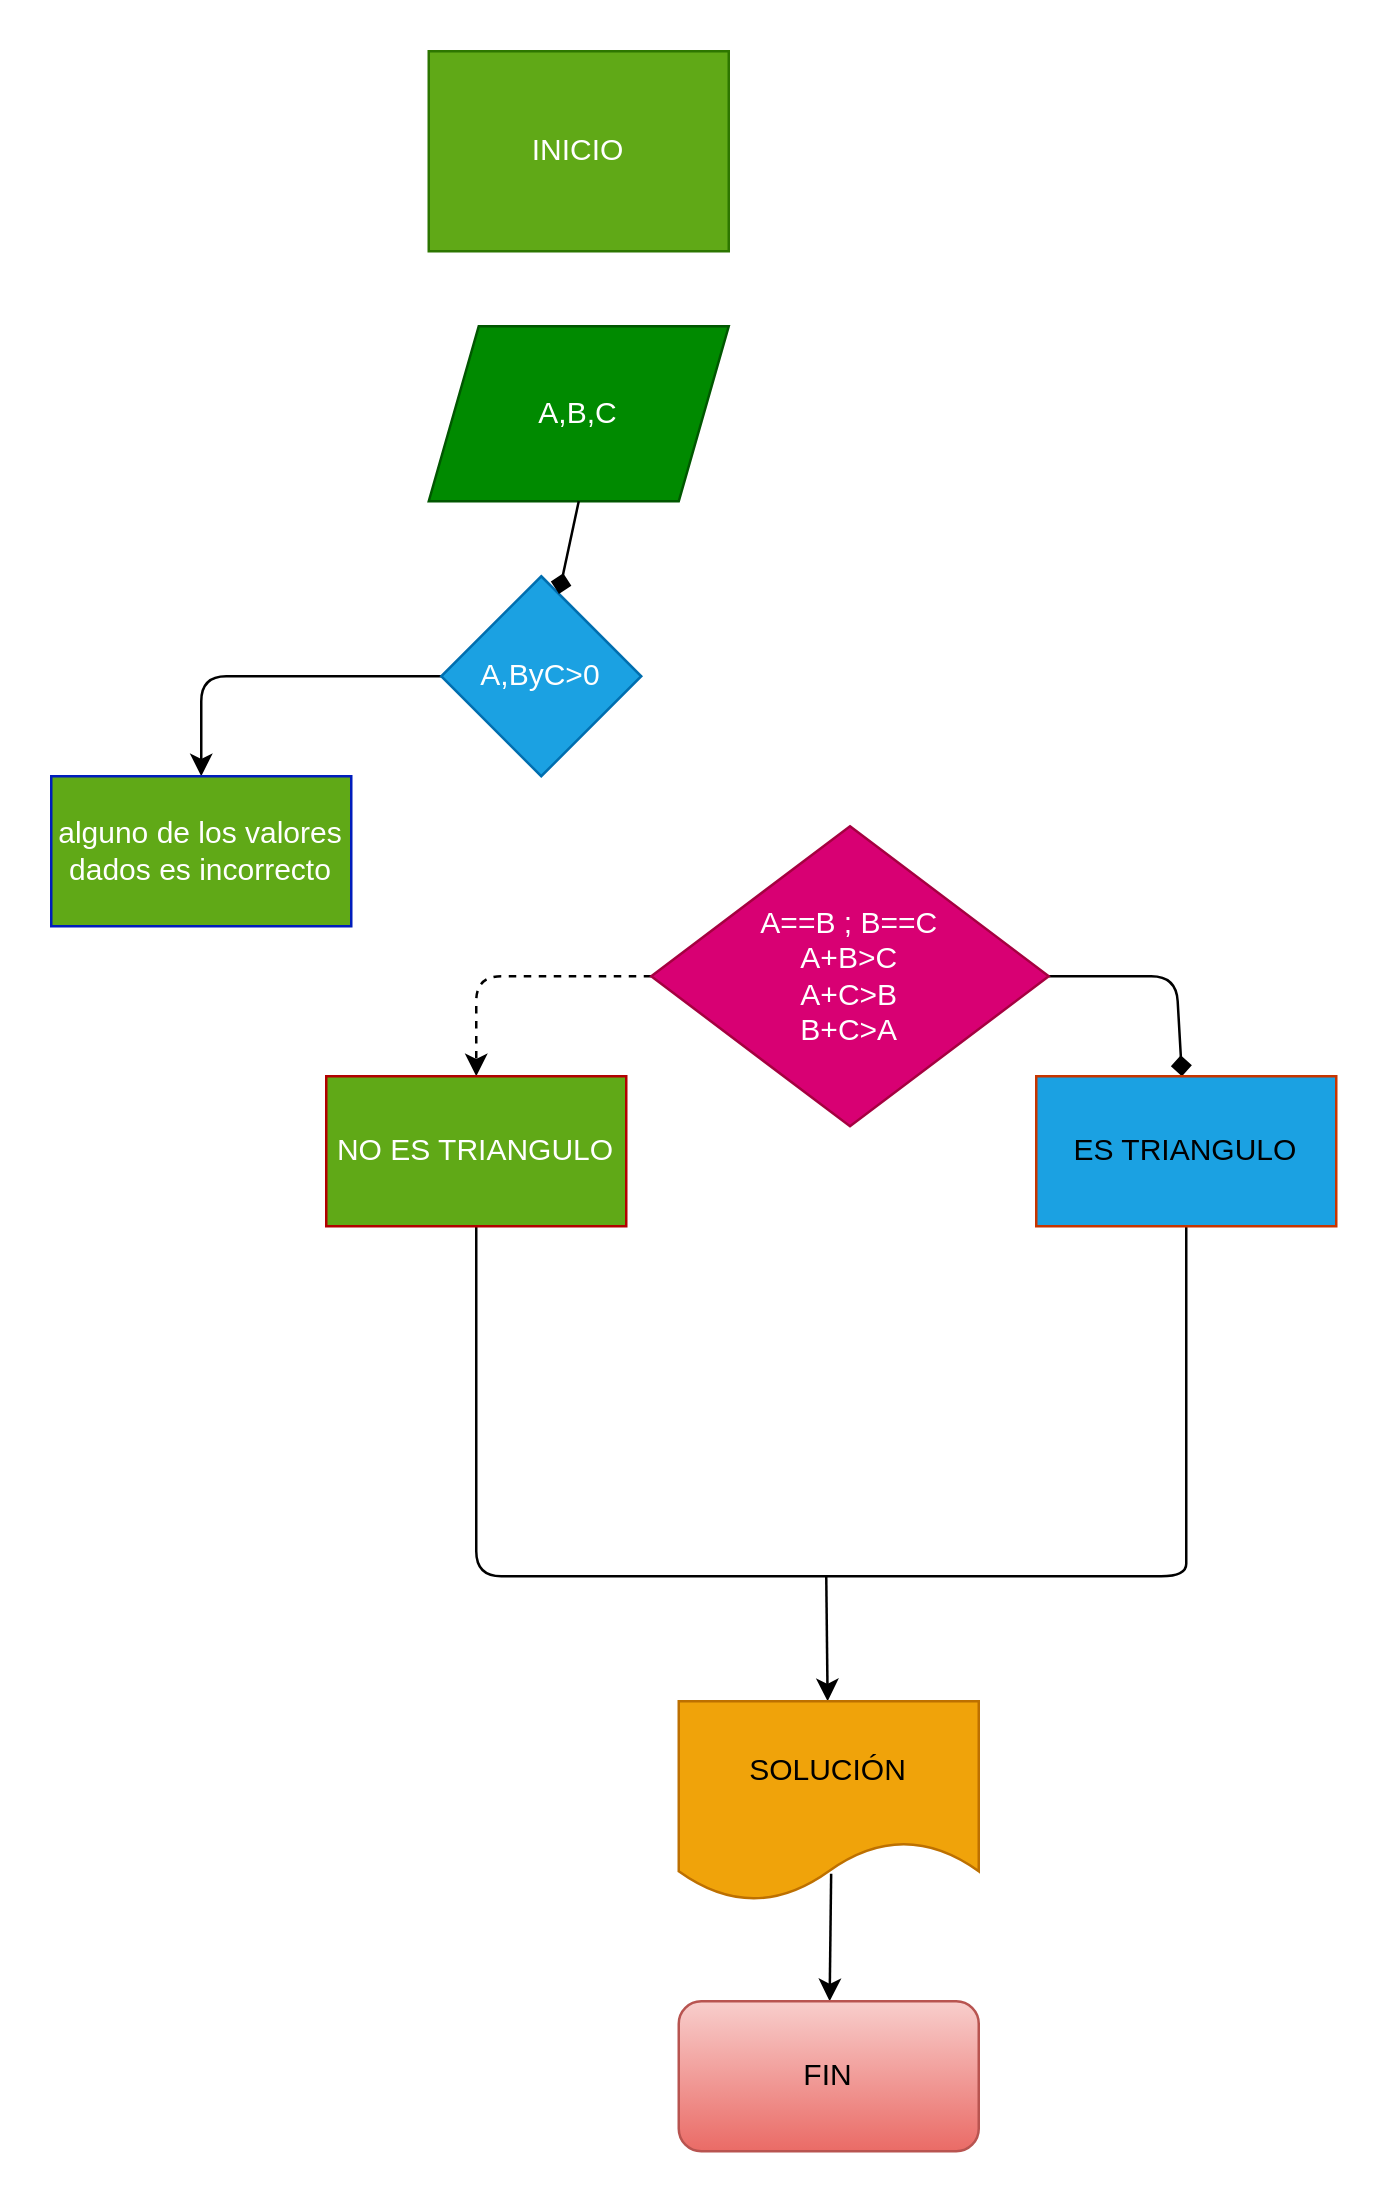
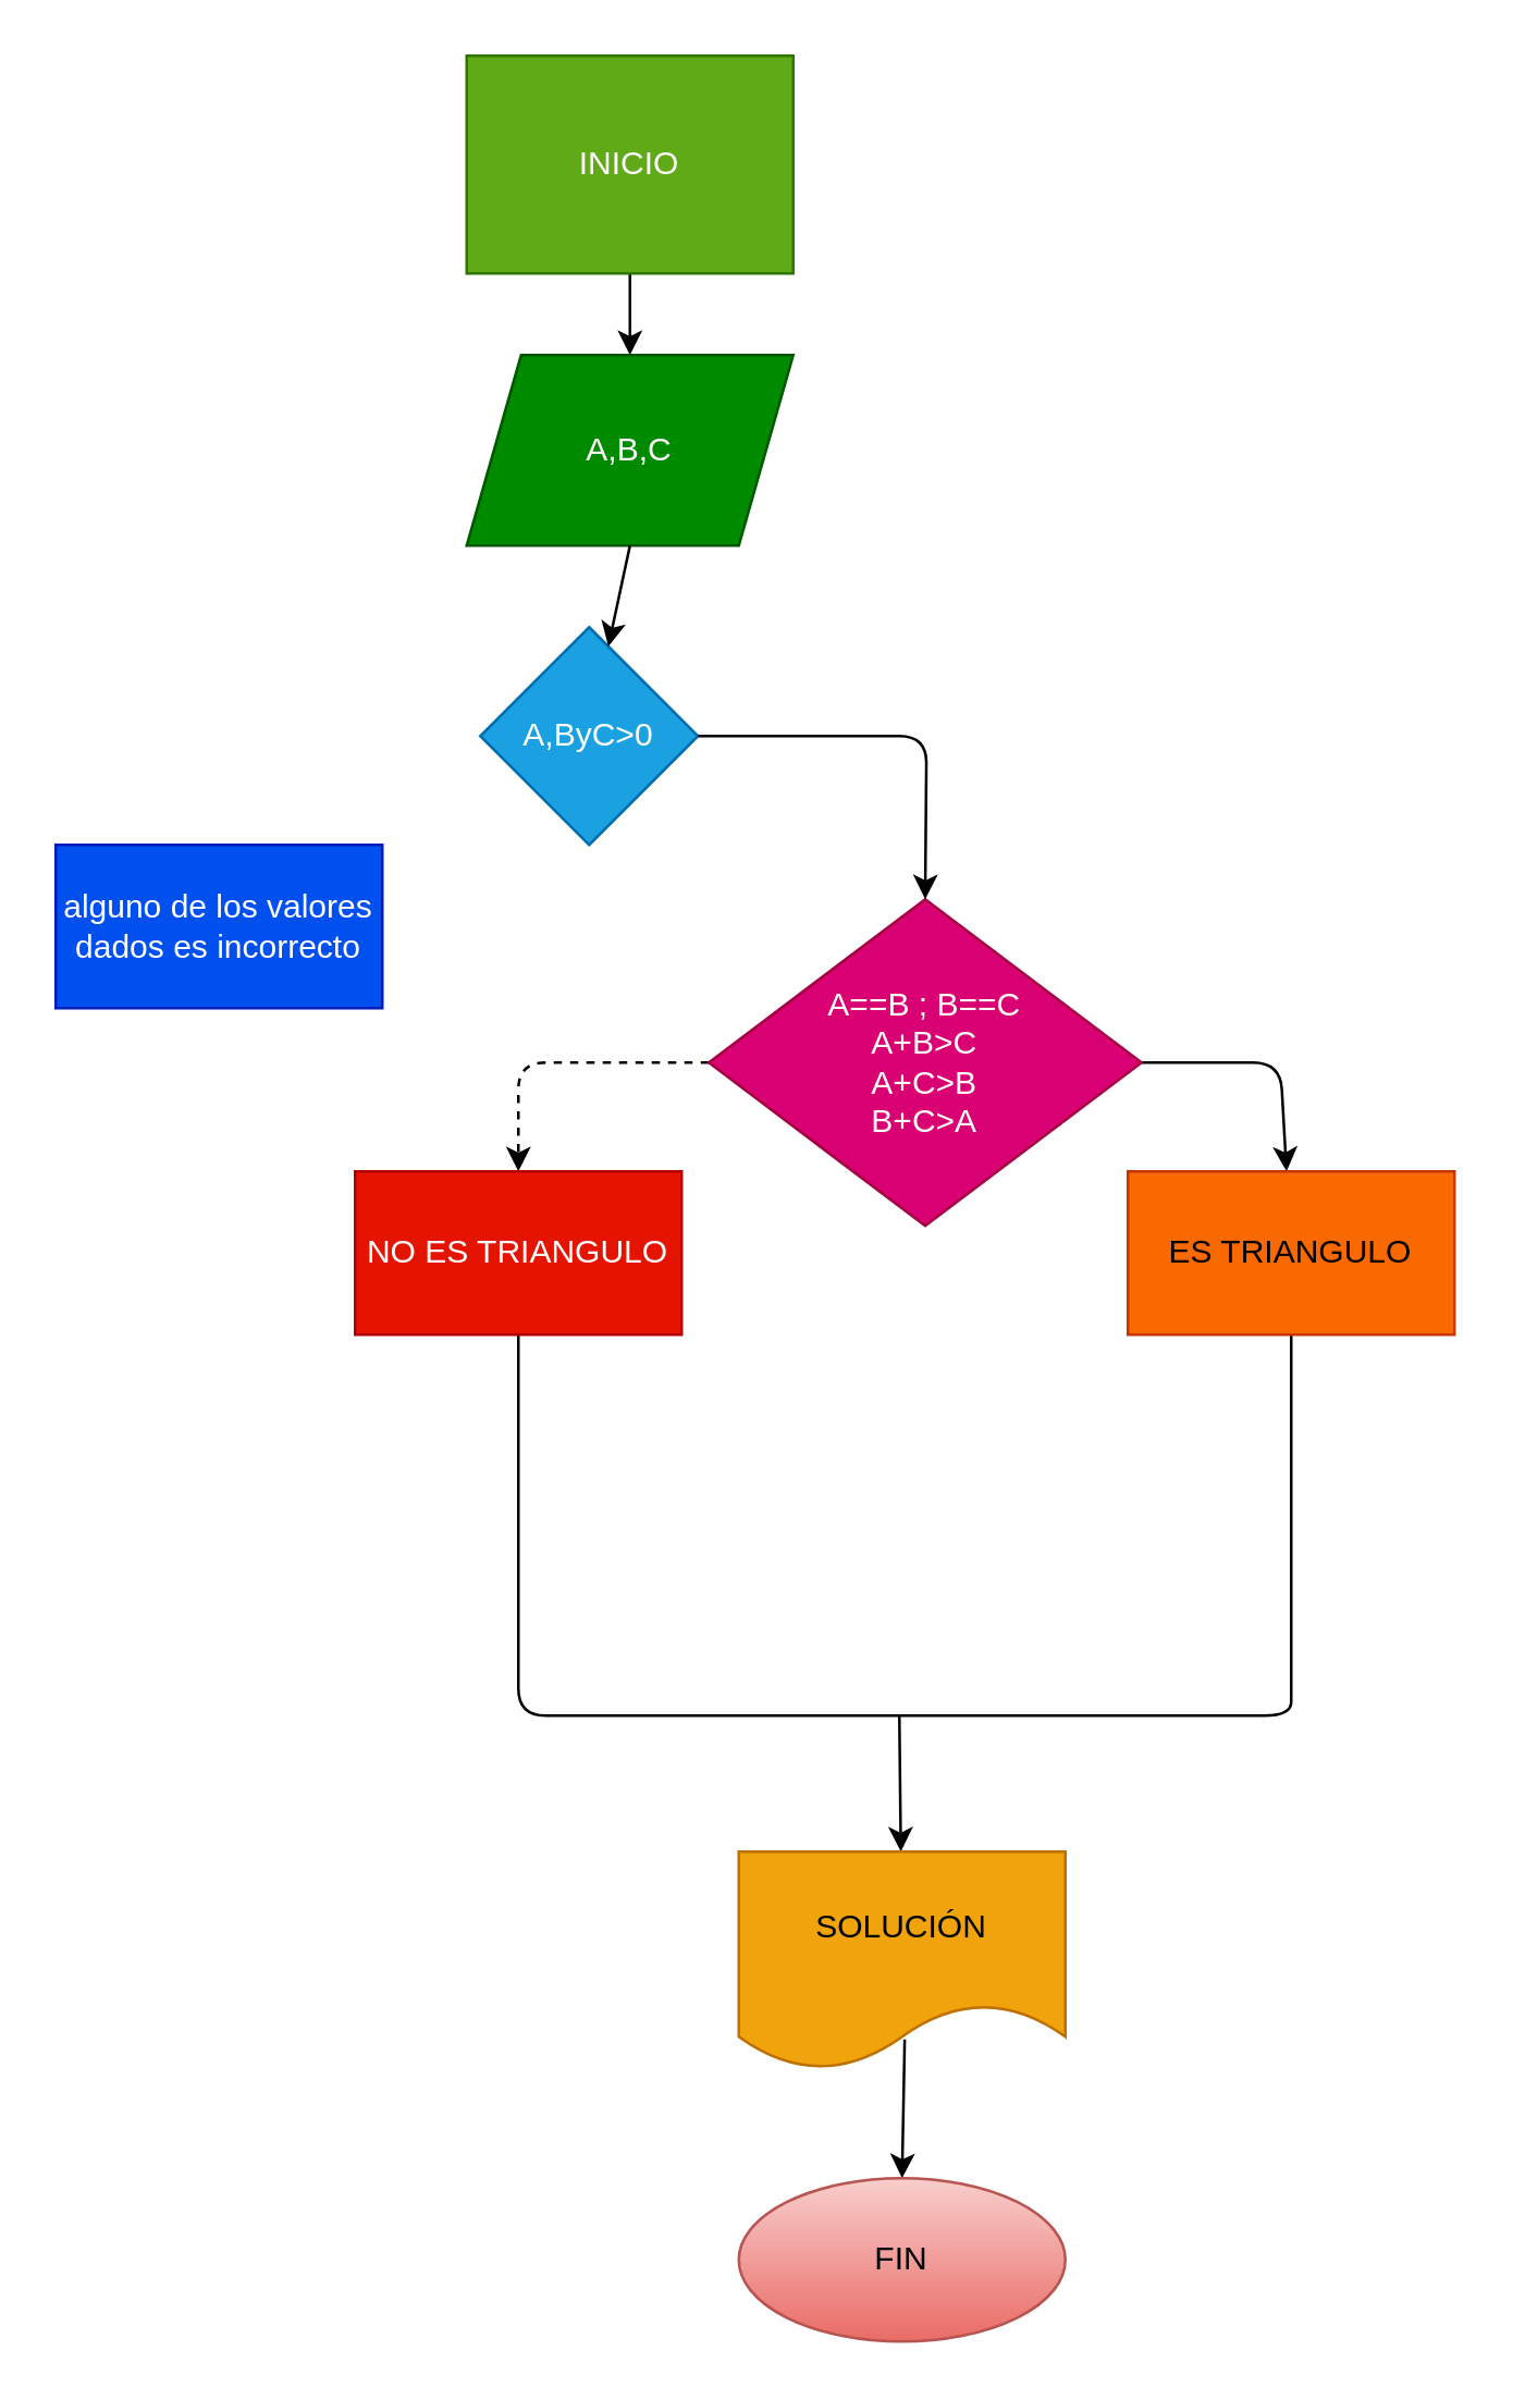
  <mxCell id="0" />
  <mxCell id="1" parent="0" />
+ <mxCell id="2" value="" style="edgeStyle=none;html=1;entryX=0.5;entryY=0;entryDx=0;entryDy=0;" parent="1" source="3" target="4" edge="1"><mxGeometry relative="1" as="geometry"><mxPoint x="231" y="190" as="targetPoint" /></mxGeometry></mxCell>
  <mxCell id="3" value="INICIO" style="whiteSpace=wrap;html=1;fillColor=#60a917;fontColor=#ffffff;strokeColor=#2D7600;rounded=0;" parent="1" vertex="1"><mxGeometry x="171" y="20" width="120" height="80" as="geometry" /></mxCell>
  <mxCell id="4" value="A,B,C" style="shape=parallelogram;perimeter=parallelogramPerimeter;whiteSpace=wrap;html=1;fixedSize=1;fillColor=#008a00;fontColor=#ffffff;strokeColor=#005700;" parent="1" vertex="1"><mxGeometry x="171" y="130" width="120" height="70" as="geometry" /></mxCell>
- <mxCell id="5" value="" style="edgeStyle=none;html=1;endArrow=diamond;" edge="1" parent="1" source="7" target="16"><mxGeometry relative="1" as="geometry"><Array as="points"><mxPoint x="470" y="390" /></Array></mxGeometry></mxCell>
+ <mxCell id="5" value="" style="edgeStyle=none;html=1;" edge="1" parent="1" source="7" target="16"><mxGeometry relative="1" as="geometry"><Array as="points"><mxPoint x="470" y="390" /></Array></mxGeometry></mxCell>
  <mxCell id="6" value="" style="edgeStyle=none;html=1;dashed=1;" edge="1" parent="1" source="7" target="17"><mxGeometry relative="1" as="geometry"><Array as="points"><mxPoint x="190" y="390" /></Array></mxGeometry></mxCell>
  <mxCell id="7" value="A==B ; B==C&lt;br&gt;A+B&amp;gt;C&lt;br&gt;A+C&amp;gt;B&lt;br&gt;B+C&amp;gt;A" style="rhombus;whiteSpace=wrap;html=1;fillColor=#d80073;fontColor=#ffffff;strokeColor=#A50040;" parent="1" vertex="1"><mxGeometry x="260" y="330" width="159" height="120" as="geometry" /></mxCell>
- <mxCell id="8" value="" style="edgeStyle=none;html=1;" parent="1" source="9" target="12" edge="1"><mxGeometry relative="1" as="geometry"><Array as="points"><mxPoint x="80" y="270" /></Array></mxGeometry></mxCell>
  <mxCell id="9" value="A,ByC&amp;gt;0" style="rhombus;whiteSpace=wrap;html=1;fillColor=#1ba1e2;fontColor=#ffffff;strokeColor=#006EAF;" parent="1" vertex="1"><mxGeometry x="176" y="230" width="80" height="80" as="geometry" /></mxCell>
- <mxCell id="10" value="" style="endArrow=diamond;html=1;exitX=0.5;exitY=1;exitDx=0;exitDy=0;" parent="1" source="4" target="9" edge="1"><mxGeometry width="50" height="50" relative="1" as="geometry"><mxPoint x="71" y="290" as="sourcePoint" /><mxPoint x="121" y="240" as="targetPoint" /></mxGeometry></mxCell>
- <mxCell id="12" value="alguno de los valores dados es incorrecto" style="whiteSpace=wrap;html=1;fillColor=#60a917;fontColor=#ffffff;strokeColor=#001DBC;" parent="1" vertex="1"><mxGeometry x="20" y="310" width="120" height="60" as="geometry" /></mxCell>
+ <mxCell id="10" value="" style="endArrow=classic;html=1;exitX=0.5;exitY=1;exitDx=0;exitDy=0;" parent="1" source="4" target="9" edge="1"><mxGeometry width="50" height="50" relative="1" as="geometry"><mxPoint x="71" y="290" as="sourcePoint" /><mxPoint x="121" y="240" as="targetPoint" /></mxGeometry></mxCell>
+ <mxCell id="11" value="" style="endArrow=classic;html=1;exitX=1;exitY=0.5;exitDx=0;exitDy=0;entryX=0.5;entryY=0;entryDx=0;entryDy=0;" parent="1" source="9" target="7" edge="1"><mxGeometry width="50" height="50" relative="1" as="geometry"><mxPoint x="150" y="330" as="sourcePoint" /><mxPoint x="200" y="280" as="targetPoint" /><Array as="points"><mxPoint x="340" y="270" /></Array></mxGeometry></mxCell>
+ <mxCell id="12" value="alguno de los valores dados es incorrecto" style="whiteSpace=wrap;html=1;fillColor=#0050ef;fontColor=#ffffff;strokeColor=#001DBC;" parent="1" vertex="1"><mxGeometry x="20" y="310" width="120" height="60" as="geometry" /></mxCell>
  <mxCell id="13" value="" style="endArrow=none;html=1;entryX=0.5;entryY=1;entryDx=0;entryDy=0;exitX=0.5;exitY=1;exitDx=0;exitDy=0;" parent="1" target="17" edge="1" source="16"><mxGeometry width="50" height="50" relative="1" as="geometry"><mxPoint x="190" y="740" as="sourcePoint" /><mxPoint x="320" y="550" as="targetPoint" /><Array as="points"><mxPoint x="474" y="610" /><mxPoint x="474" y="630" /><mxPoint x="410" y="630" /><mxPoint x="320" y="630" /><mxPoint x="190" y="630" /></Array></mxGeometry></mxCell>
  <mxCell id="14" value="" style="edgeStyle=none;html=1;exitX=0.508;exitY=0.863;exitDx=0;exitDy=0;exitPerimeter=0;" parent="1" source="19" target="15" edge="1"><mxGeometry relative="1" as="geometry"><mxPoint x="150" y="870" as="sourcePoint" /></mxGeometry></mxCell>
- <mxCell id="15" value="FIN" style="whiteSpace=wrap;html=1;fillColor=#f8cecc;gradientColor=#ea6b66;strokeColor=#b85450;rounded=1;" parent="1" vertex="1"><mxGeometry x="271" y="800" width="120" height="60" as="geometry" /></mxCell>
- <mxCell id="16" value="ES TRIANGULO" style="whiteSpace=wrap;html=1;fillColor=#1ba1e2;strokeColor=#C73500;fontColor=#000000;" vertex="1" parent="1"><mxGeometry x="414" y="430" width="120" height="60" as="geometry" /></mxCell>
- <mxCell id="17" value="NO ES TRIANGULO" style="whiteSpace=wrap;html=1;fillColor=#60a917;strokeColor=#B20000;fontColor=#ffffff;" vertex="1" parent="1"><mxGeometry x="130" y="430" width="120" height="60" as="geometry" /></mxCell>
+ <mxCell id="15" value="FIN" style="ellipse;whiteSpace=wrap;html=1;fillColor=#f8cecc;gradientColor=#ea6b66;strokeColor=#b85450;" parent="1" vertex="1"><mxGeometry x="271" y="800" width="120" height="60" as="geometry" /></mxCell>
+ <mxCell id="16" value="ES TRIANGULO" style="whiteSpace=wrap;html=1;fillColor=#fa6800;strokeColor=#C73500;fontColor=#000000;" vertex="1" parent="1"><mxGeometry x="414" y="430" width="120" height="60" as="geometry" /></mxCell>
+ <mxCell id="17" value="NO ES TRIANGULO" style="whiteSpace=wrap;html=1;fillColor=#e51400;strokeColor=#B20000;fontColor=#ffffff;" vertex="1" parent="1"><mxGeometry x="130" y="430" width="120" height="60" as="geometry" /></mxCell>
  <mxCell id="18" value="" style="endArrow=classic;html=1;" edge="1" parent="1" target="19"><mxGeometry width="50" height="50" relative="1" as="geometry"><mxPoint x="330" y="630" as="sourcePoint" /><mxPoint x="320" y="660" as="targetPoint" /></mxGeometry></mxCell>
  <mxCell id="19" value="SOLUCIÓN" style="shape=document;whiteSpace=wrap;html=1;boundedLbl=1;fillColor=#f0a30a;fontColor=#000000;strokeColor=#BD7000;" vertex="1" parent="1"><mxGeometry x="271" y="680" width="120" height="80" as="geometry" /></mxCell>
